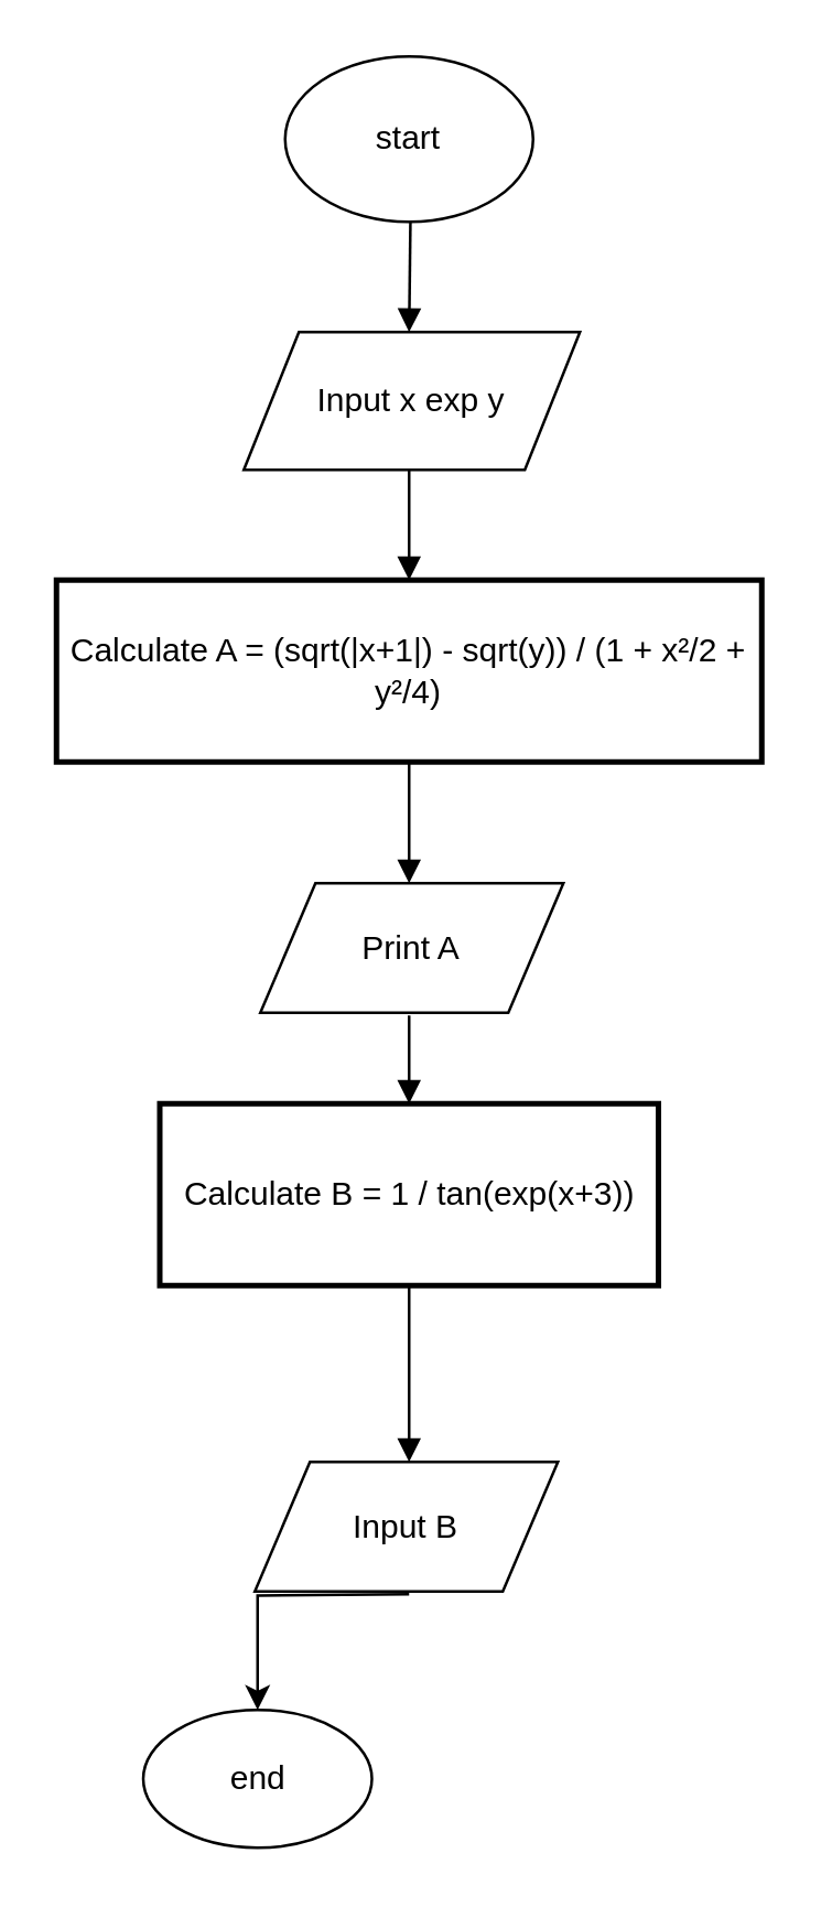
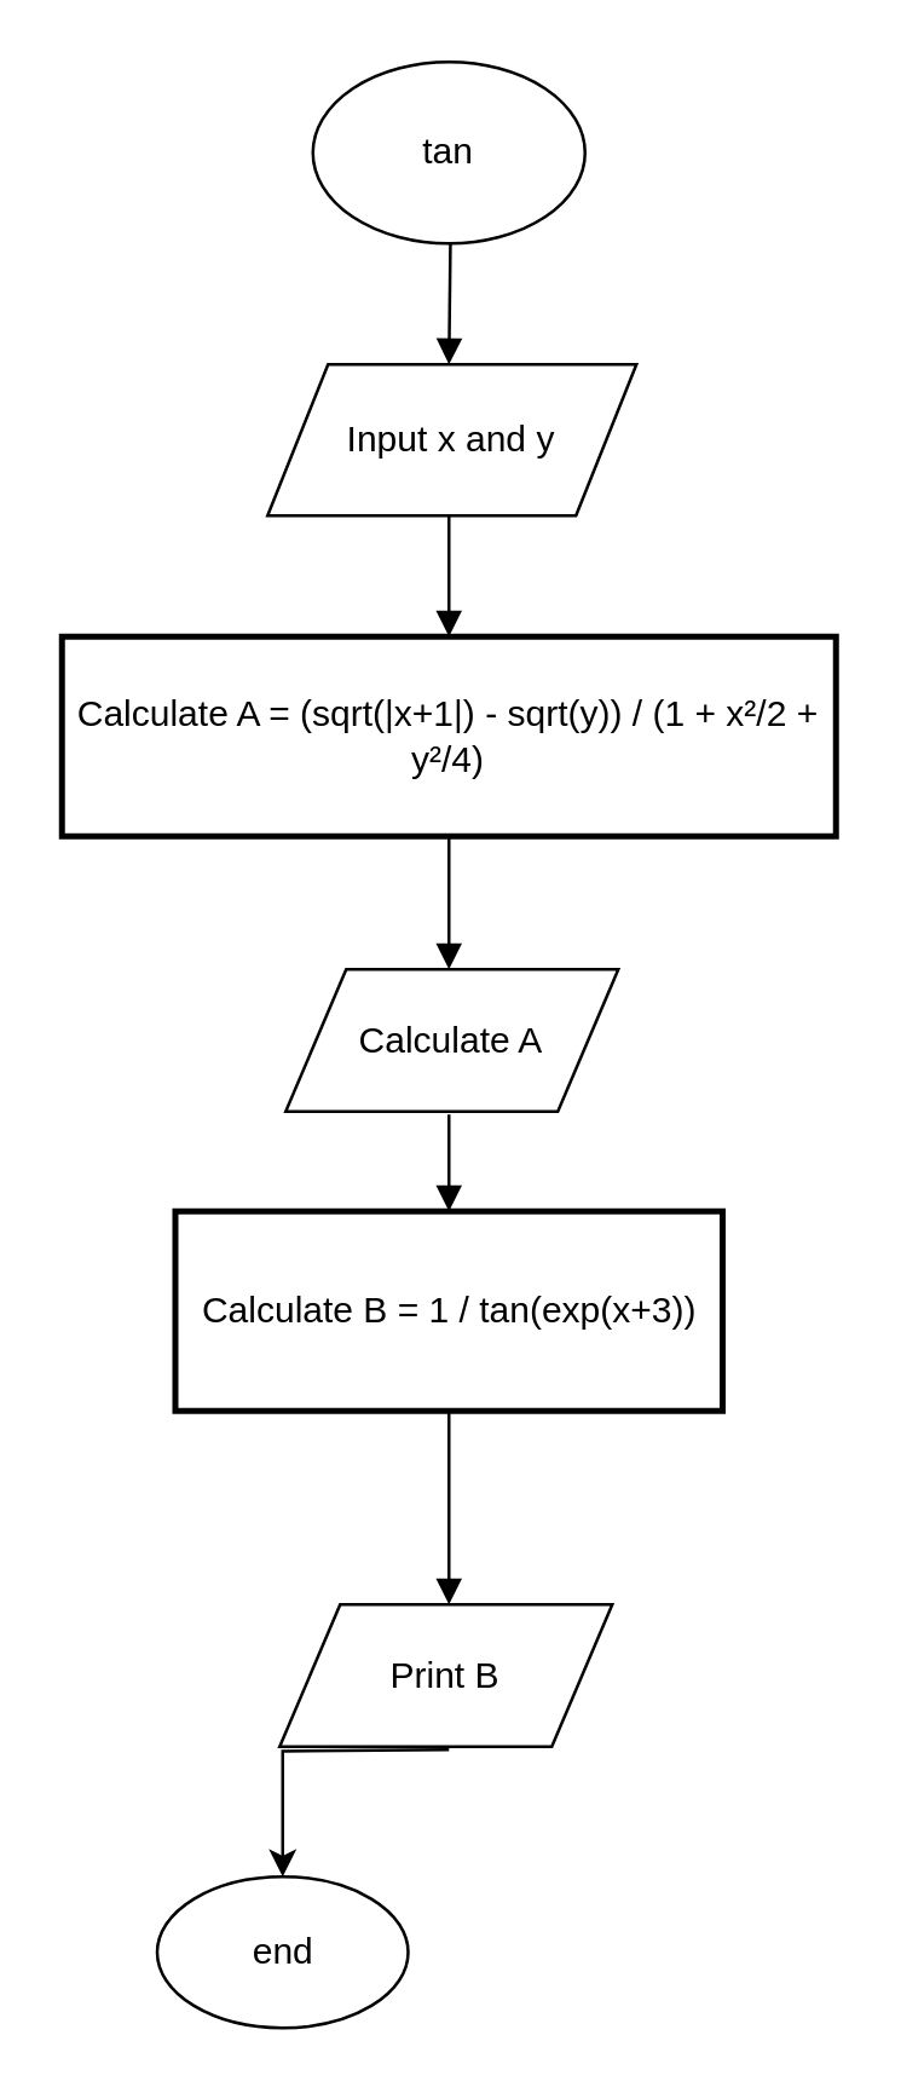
  <mxCell id="0" />
  <mxCell id="1" parent="0" />
  <mxCell id="2" value="Calculate A = (sqrt(|x+1|) - sqrt(y)) / (1 + x²/2 + y²/4)" style="whiteSpace=wrap;strokeWidth=2;" vertex="1" parent="1"><mxGeometry x="20" y="210" width="256" height="66" as="geometry" /></mxCell>
  <mxCell id="3" value="Calculate B = 1 / tan(exp(x+3))" style="whiteSpace=wrap;strokeWidth=2;" vertex="1" parent="1"><mxGeometry x="57.5" y="400" width="181" height="66" as="geometry" /></mxCell>
  <mxCell id="4" value="" style="edgeStyle=orthogonalEdgeStyle;rounded=0;orthogonalLoop=1;jettySize=auto;html=1;" edge="1" parent="1" target="11"><mxGeometry relative="1" as="geometry"><mxPoint x="148" y="578" as="sourcePoint" /></mxGeometry></mxCell>
  <mxCell id="5" value="" style="curved=1;startArrow=none;endArrow=block;exitX=0.5;exitY=1.01;entryX=0.5;entryY=0.01;rounded=0;" edge="1" parent="1"><mxGeometry relative="1" as="geometry"><Array as="points" /><mxPoint x="148.5" y="78" as="sourcePoint" /><mxPoint x="148" y="120" as="targetPoint" /></mxGeometry></mxCell>
  <mxCell id="6" value="" style="curved=1;startArrow=none;endArrow=block;exitX=0.5;exitY=1.02;entryX=0.5;entryY=0;rounded=0;" edge="1" parent="1" target="2"><mxGeometry relative="1" as="geometry"><Array as="points" /><mxPoint x="148" y="168" as="sourcePoint" /></mxGeometry></mxCell>
  <mxCell id="7" value="" style="curved=1;startArrow=none;endArrow=block;exitX=0.5;exitY=1;entryX=0.5;entryY=0;rounded=0;" edge="1" parent="1" source="2"><mxGeometry relative="1" as="geometry"><Array as="points" /><mxPoint x="148" y="320" as="targetPoint" /></mxGeometry></mxCell>
  <mxCell id="8" value="" style="curved=1;startArrow=none;endArrow=block;exitX=0.5;exitY=1;entryX=0.5;entryY=0;rounded=0;" edge="1" parent="1" target="3"><mxGeometry relative="1" as="geometry"><Array as="points" /><mxPoint x="148" y="368" as="sourcePoint" /></mxGeometry></mxCell>
  <mxCell id="9" value="" style="curved=1;startArrow=none;endArrow=block;exitX=0.5;exitY=1;entryX=0.5;entryY=0;rounded=0;" edge="1" parent="1" source="3"><mxGeometry relative="1" as="geometry"><Array as="points" /><mxPoint x="148" y="530" as="targetPoint" /></mxGeometry></mxCell>
- <mxCell id="10" value="start" style="ellipse;whiteSpace=wrap;html=1;" vertex="1" parent="1"><mxGeometry x="103" y="20" width="90" height="60" as="geometry" /></mxCell>
+ <mxCell id="10" value="tan" style="ellipse;whiteSpace=wrap;html=1;" vertex="1" parent="1"><mxGeometry x="103" y="20" width="90" height="60" as="geometry" /></mxCell>
  <mxCell id="11" value="end" style="ellipse;whiteSpace=wrap;html=1;" vertex="1" parent="1"><mxGeometry x="51.5" y="620" width="83" height="50" as="geometry" /></mxCell>
- <mxCell id="12" value="Input x exp y" style="shape=parallelogram;perimeter=parallelogramPerimeter;whiteSpace=wrap;html=1;fixedSize=1;" vertex="1" parent="1"><mxGeometry x="88" y="120" width="122" height="50" as="geometry" /></mxCell>
- <mxCell id="13" value="Print A" style="shape=parallelogram;perimeter=parallelogramPerimeter;whiteSpace=wrap;html=1;fixedSize=1;" vertex="1" parent="1"><mxGeometry x="94" y="320" width="110" height="47" as="geometry" /></mxCell>
- <mxCell id="14" value="Input B" style="shape=parallelogram;perimeter=parallelogramPerimeter;whiteSpace=wrap;html=1;fixedSize=1;" vertex="1" parent="1"><mxGeometry x="92" y="530" width="110" height="47" as="geometry" /></mxCell>
+ <mxCell id="12" value="Input x and y" style="shape=parallelogram;perimeter=parallelogramPerimeter;whiteSpace=wrap;html=1;fixedSize=1;" vertex="1" parent="1"><mxGeometry x="88" y="120" width="122" height="50" as="geometry" /></mxCell>
+ <mxCell id="13" value="Calculate A" style="shape=parallelogram;perimeter=parallelogramPerimeter;whiteSpace=wrap;html=1;fixedSize=1;" vertex="1" parent="1"><mxGeometry x="94" y="320" width="110" height="47" as="geometry" /></mxCell>
+ <mxCell id="14" value="Print B" style="shape=parallelogram;perimeter=parallelogramPerimeter;whiteSpace=wrap;html=1;fixedSize=1;" vertex="1" parent="1"><mxGeometry x="92" y="530" width="110" height="47" as="geometry" /></mxCell>
